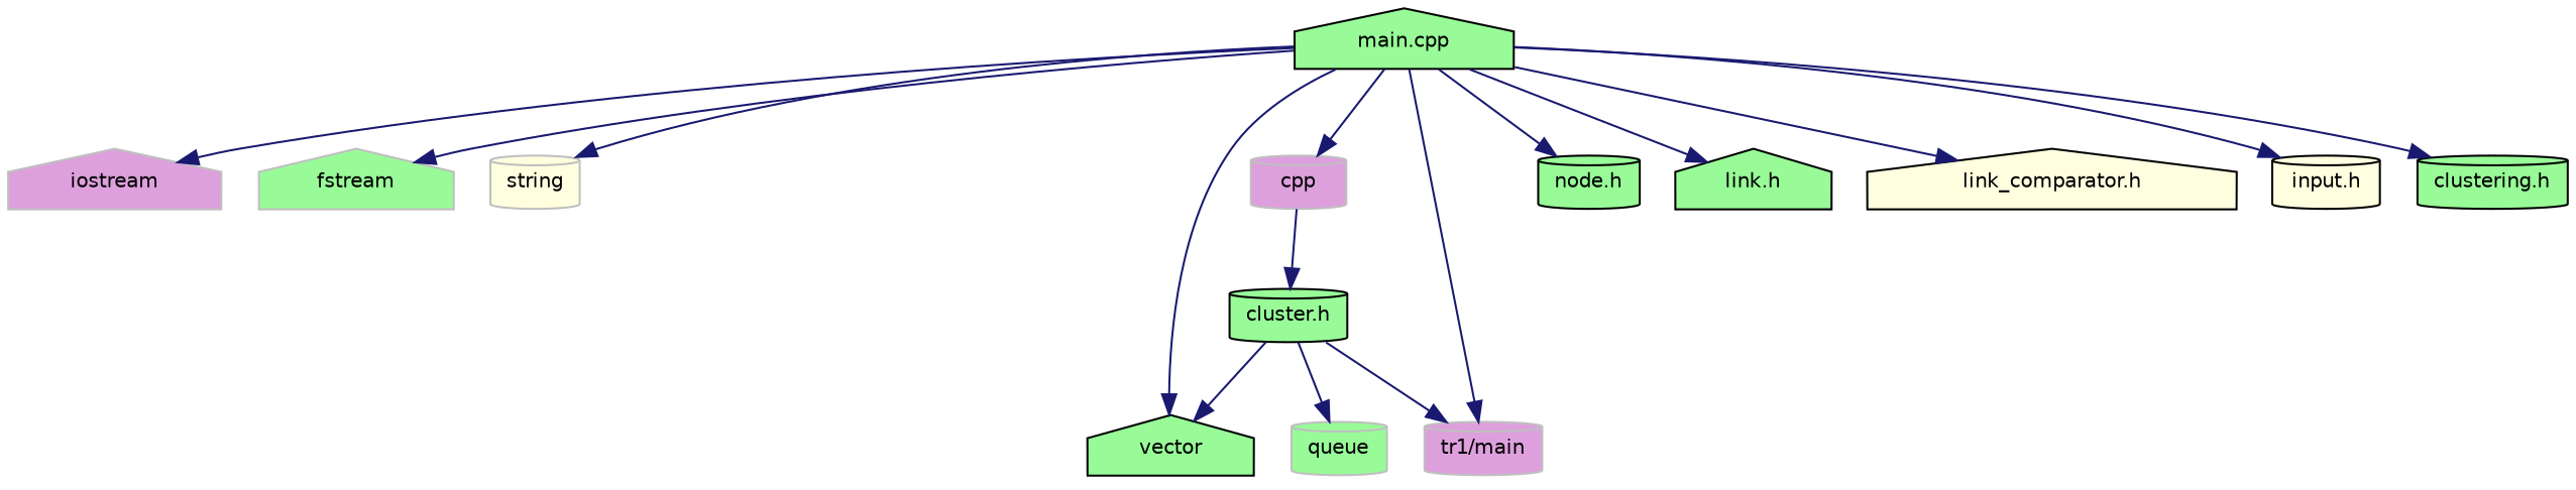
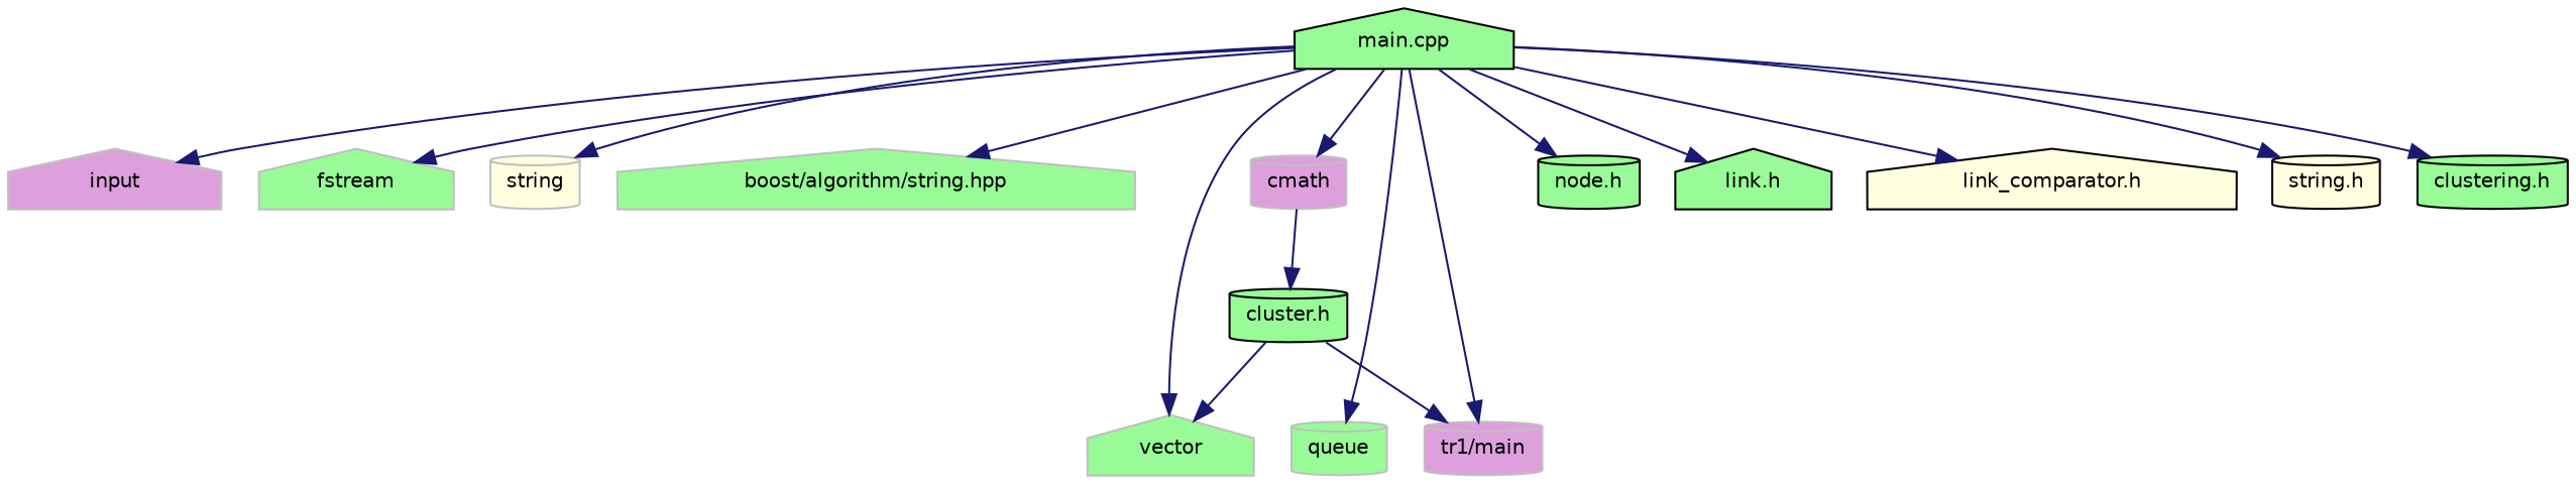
  digraph {
    node [color=grey75 fillcolor=palegreen fontname=Helvetica fontsize=10 shape=cylinder style=filled]
    edge [color=midnightblue fontname=Helvetica fontsize=10 labelfontname=Helvetica labelfontsize=10 style=solid]
    n1 [color=black fontcolor=black height=0.2 label="main.cpp" shape=house width=0.4]
-   n2 [fillcolor=plum height=0.2 label=iostream shape=house width=0.4]
+   n2 [fillcolor=plum height=0.2 label=input shape=house width=0.4]
    n3 [height=0.2 label=fstream shape=house width=0.4]
    n4 [fillcolor=lightyellow height=0.2 label=string width=0.4]
-   n6 [color=black height=0.2 label=vector shape=house width=0.4]
+   n5 [height=0.2 label="boost/algorithm/string.hpp" shape=house width=0.4]
+   n6 [height=0.2 label=vector shape=house width=0.4]
    n7 [height=0.2 label=queue width=0.4]
-   n8 [fillcolor=plum height=0.2 label=cpp width=0.4]
+   n8 [fillcolor=plum height=0.2 label=cmath width=0.4]
    n9 [fillcolor=plum height=0.2 label="tr1/main" width=0.4]
    n10 [color=black height=0.2 label="node.h" width=0.4]
    n11 [color=black height=0.2 label="link.h" shape=house width=0.4]
    n12 [color=black fillcolor=lightyellow height=0.2 label="link_comparator.h" shape=house width=0.4]
-   n13 [color=black fillcolor=lightyellow height=0.2 label="input.h" width=0.4]
+   n13 [color=black fillcolor=lightyellow height=0.2 label="string.h" width=0.4]
    n14 [color=black height=0.2 label="clustering.h" width=0.4]
    n15 [color=black height=0.2 label="cluster.h" width=0.4]
    n1 -> n2
    n1 -> n3
    n1 -> n4
+   n1 -> n5
    n1 -> n6
-   n15 -> n7
+   n1 -> n7
    n1 -> n8
    n1 -> n9
    n1 -> n10
    n1 -> n11
    n1 -> n12
    n1 -> n13
    n1 -> n14
    n8 -> n15
    n15 -> n6
    n15 -> n9
  }
